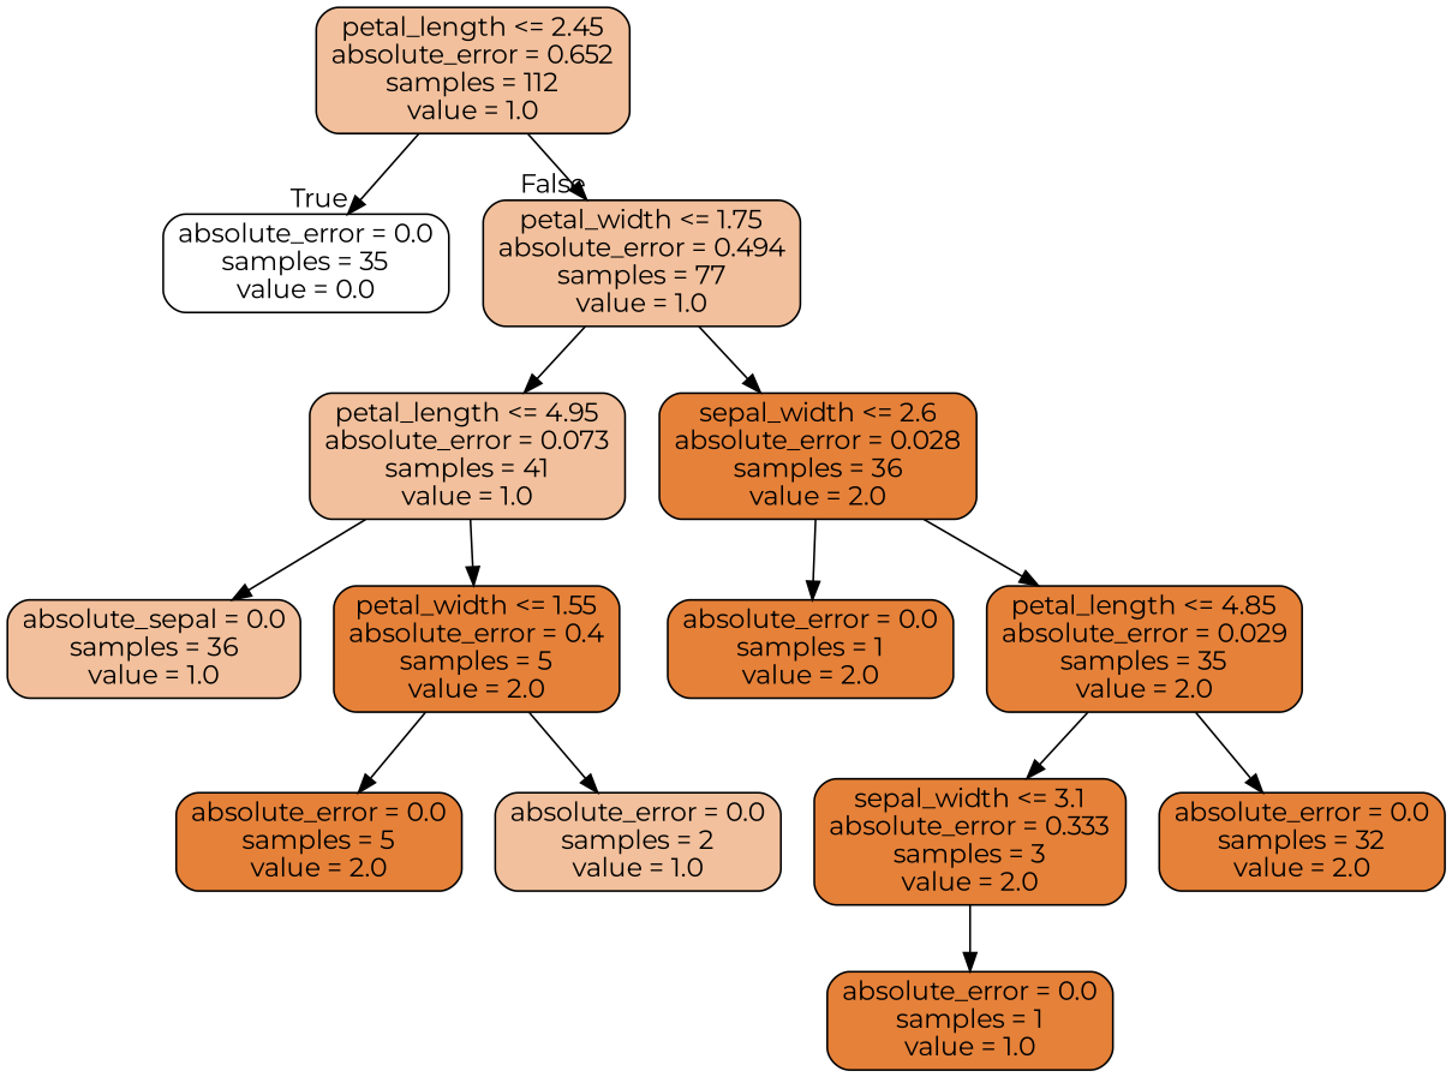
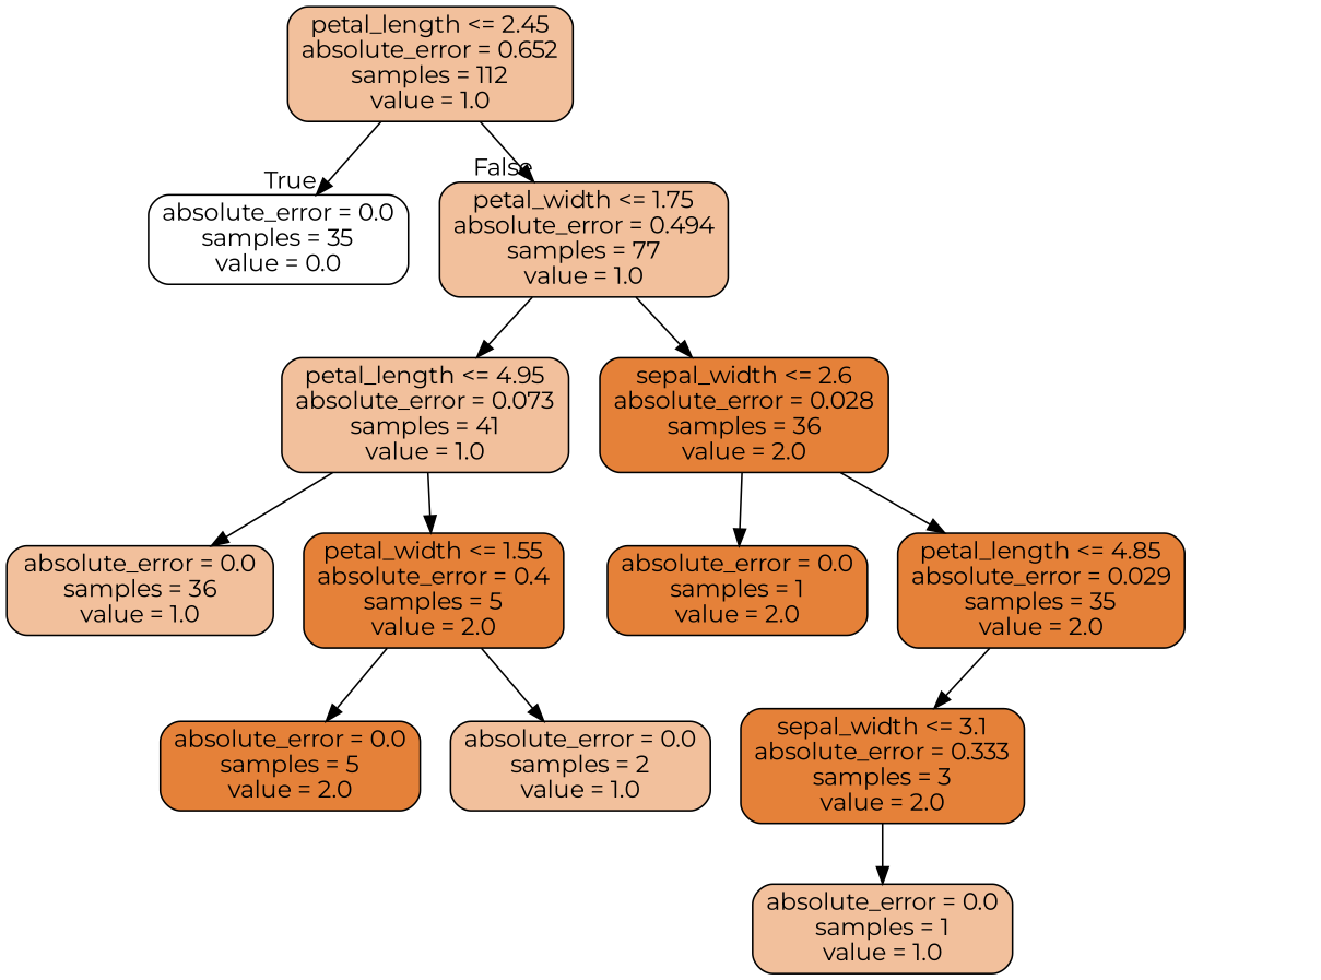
  digraph {
    fontname=Montserrat
    node [color=black fillcolor="#e58139" fontname=Montserrat shape=box style="filled, rounded"]
    edge [fontname=Montserrat]
    n1 [fillcolor="#f2c09c" label="petal_length <= 2.45\nabsolute_error = 0.652\nsamples = 112\nvalue = 1.0"]
    n2 [fillcolor="#ffffff" label="absolute_error = 0.0\nsamples = 35\nvalue = 0.0"]
    n3 [fillcolor="#f2c09c" label="petal_width <= 1.75\nabsolute_error = 0.494\nsamples = 77\nvalue = 1.0"]
    n4 [fillcolor="#f2c09c" label="petal_length <= 4.95\nabsolute_error = 0.073\nsamples = 41\nvalue = 1.0"]
    n5 [label="sepal_width <= 2.6\nabsolute_error = 0.028\nsamples = 36\nvalue = 2.0"]
-   n6 [fillcolor="#f2c09c" label="absolute_sepal = 0.0\nsamples = 36\nvalue = 1.0"]
+   n6 [fillcolor="#f2c09c" label="absolute_error = 0.0\nsamples = 36\nvalue = 1.0"]
    n7 [label="petal_width <= 1.55\nabsolute_error = 0.4\nsamples = 5\nvalue = 2.0"]
    n8 [label="absolute_error = 0.0\nsamples = 1\nvalue = 2.0"]
    n9 [label="petal_length <= 4.85\nabsolute_error = 0.029\nsamples = 35\nvalue = 2.0"]
    n10 [label="absolute_error = 0.0\nsamples = 5\nvalue = 2.0"]
    n11 [fillcolor="#f2c09c" label="absolute_error = 0.0\nsamples = 2\nvalue = 1.0"]
    n12 [label="sepal_width <= 3.1\nabsolute_error = 0.333\nsamples = 3\nvalue = 2.0"]
-   n13 [label="absolute_error = 0.0\nsamples = 32\nvalue = 2.0"]
-   n14 [label="absolute_error = 0.0\nsamples = 1\nvalue = 1.0"]
+   n14 [fillcolor="#f2c09c" label="absolute_error = 0.0\nsamples = 1\nvalue = 1.0"]
    n1 -> n2 [headlabel=True labelangle=45 labeldistance=2.5]
    n1 -> n3 [headlabel=False labelangle=-45 labeldistance=2.5]
    n3 -> n4
    n3 -> n5
    n4 -> n6
    n4 -> n7
    n5 -> n8
    n5 -> n9
    n7 -> n10
    n7 -> n11
    n9 -> n12
-   n9 -> n13
    n12 -> n14
  }
